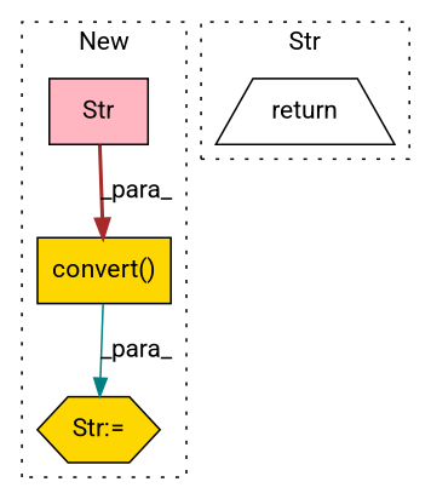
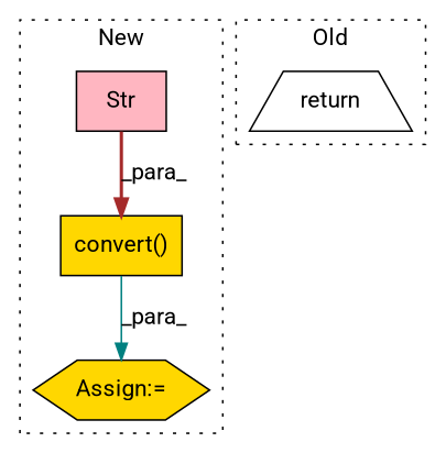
  digraph {
    fontname=Roboto
    node [shape=box style=filled fillcolor=gold fontname=Roboto]
    edge [fontname=Roboto]
    n1 [a=75 l="14,1" label="convert()" s="1546,1565"]
    n2 [a=66 l=5 label=Str s=1560 fillcolor=lightpink]
-   n3 [a=68 l=3 label="Str:=" s=1543 shape=hexagon]
+   n3 [a=68 l=3 label="Assign:=" s=1543 shape=hexagon]
    n4 [a=93 l=6 label=return s=3615 shape=trapezium fillcolor=white]
    subgraph cluster_1 {
      label=New
      style=dotted
      n1
      n2
      n3
    }
    subgraph cluster_2 {
-     label=Str
+     label=Old
      style=dotted
      n4
    }
    n1 -> n3 [label=_para_ color=teal style=solid]
    n2 -> n1 [label=_para_ color=brown style=bold]
  }
